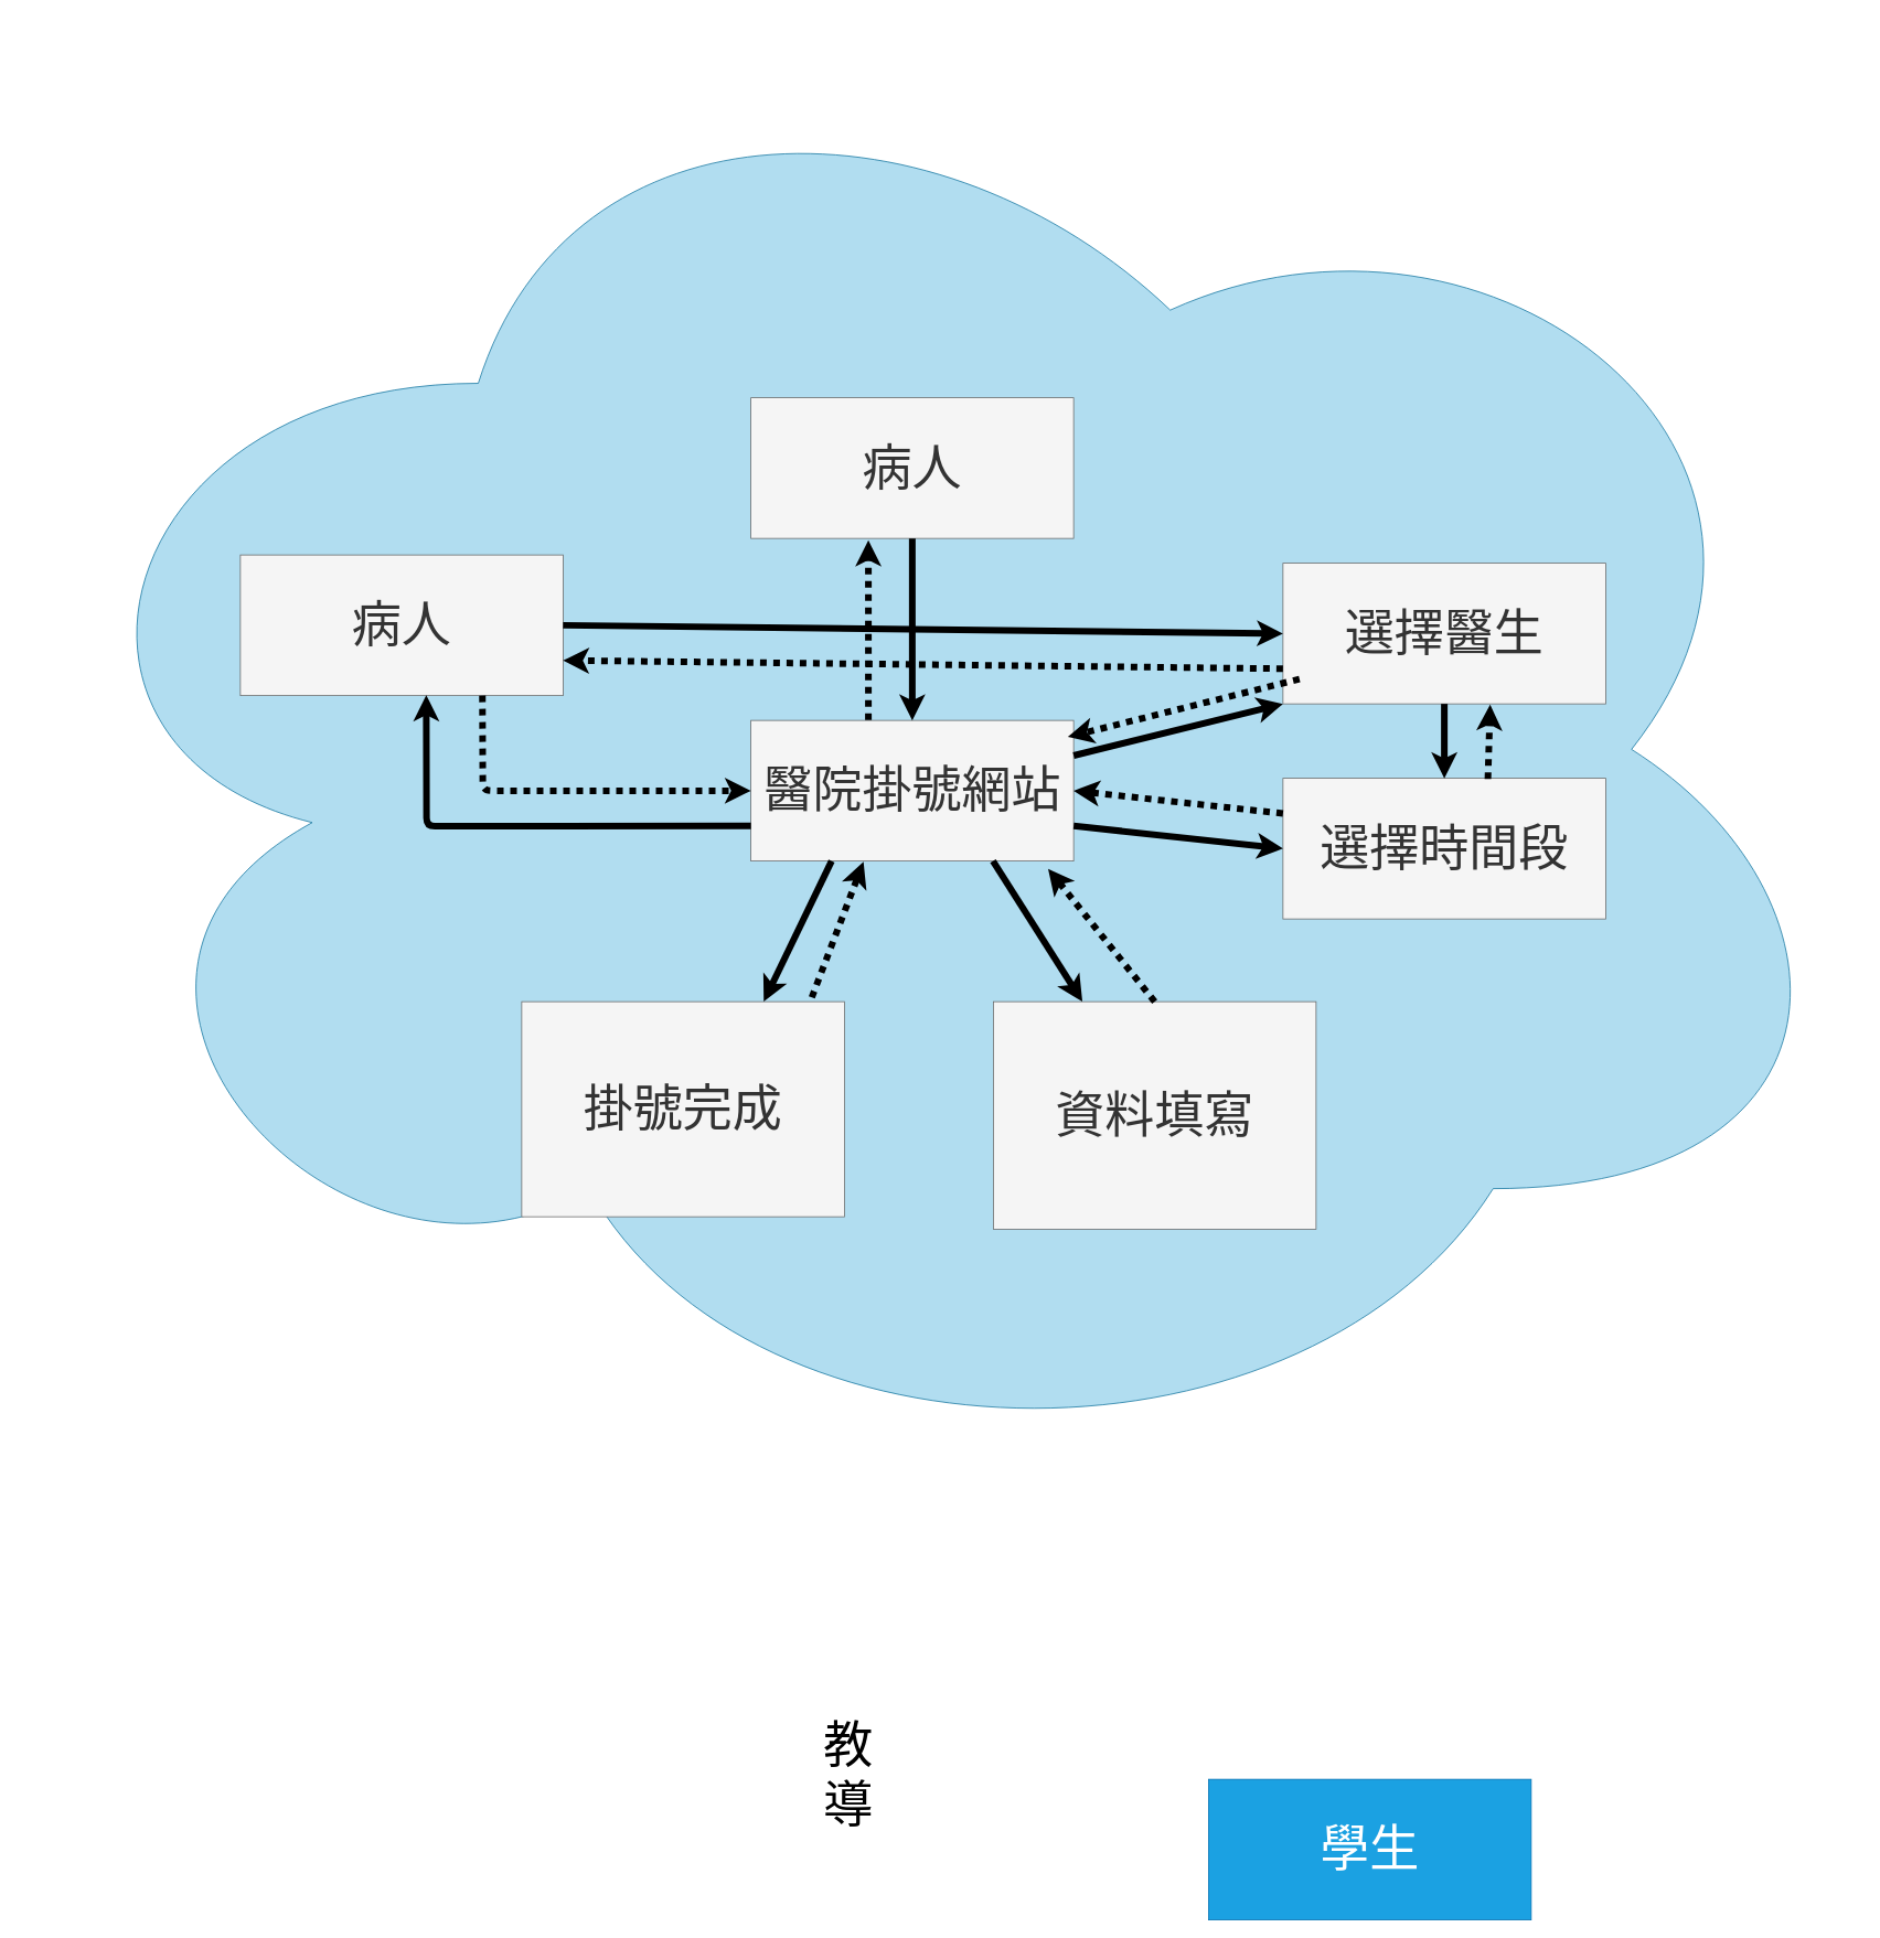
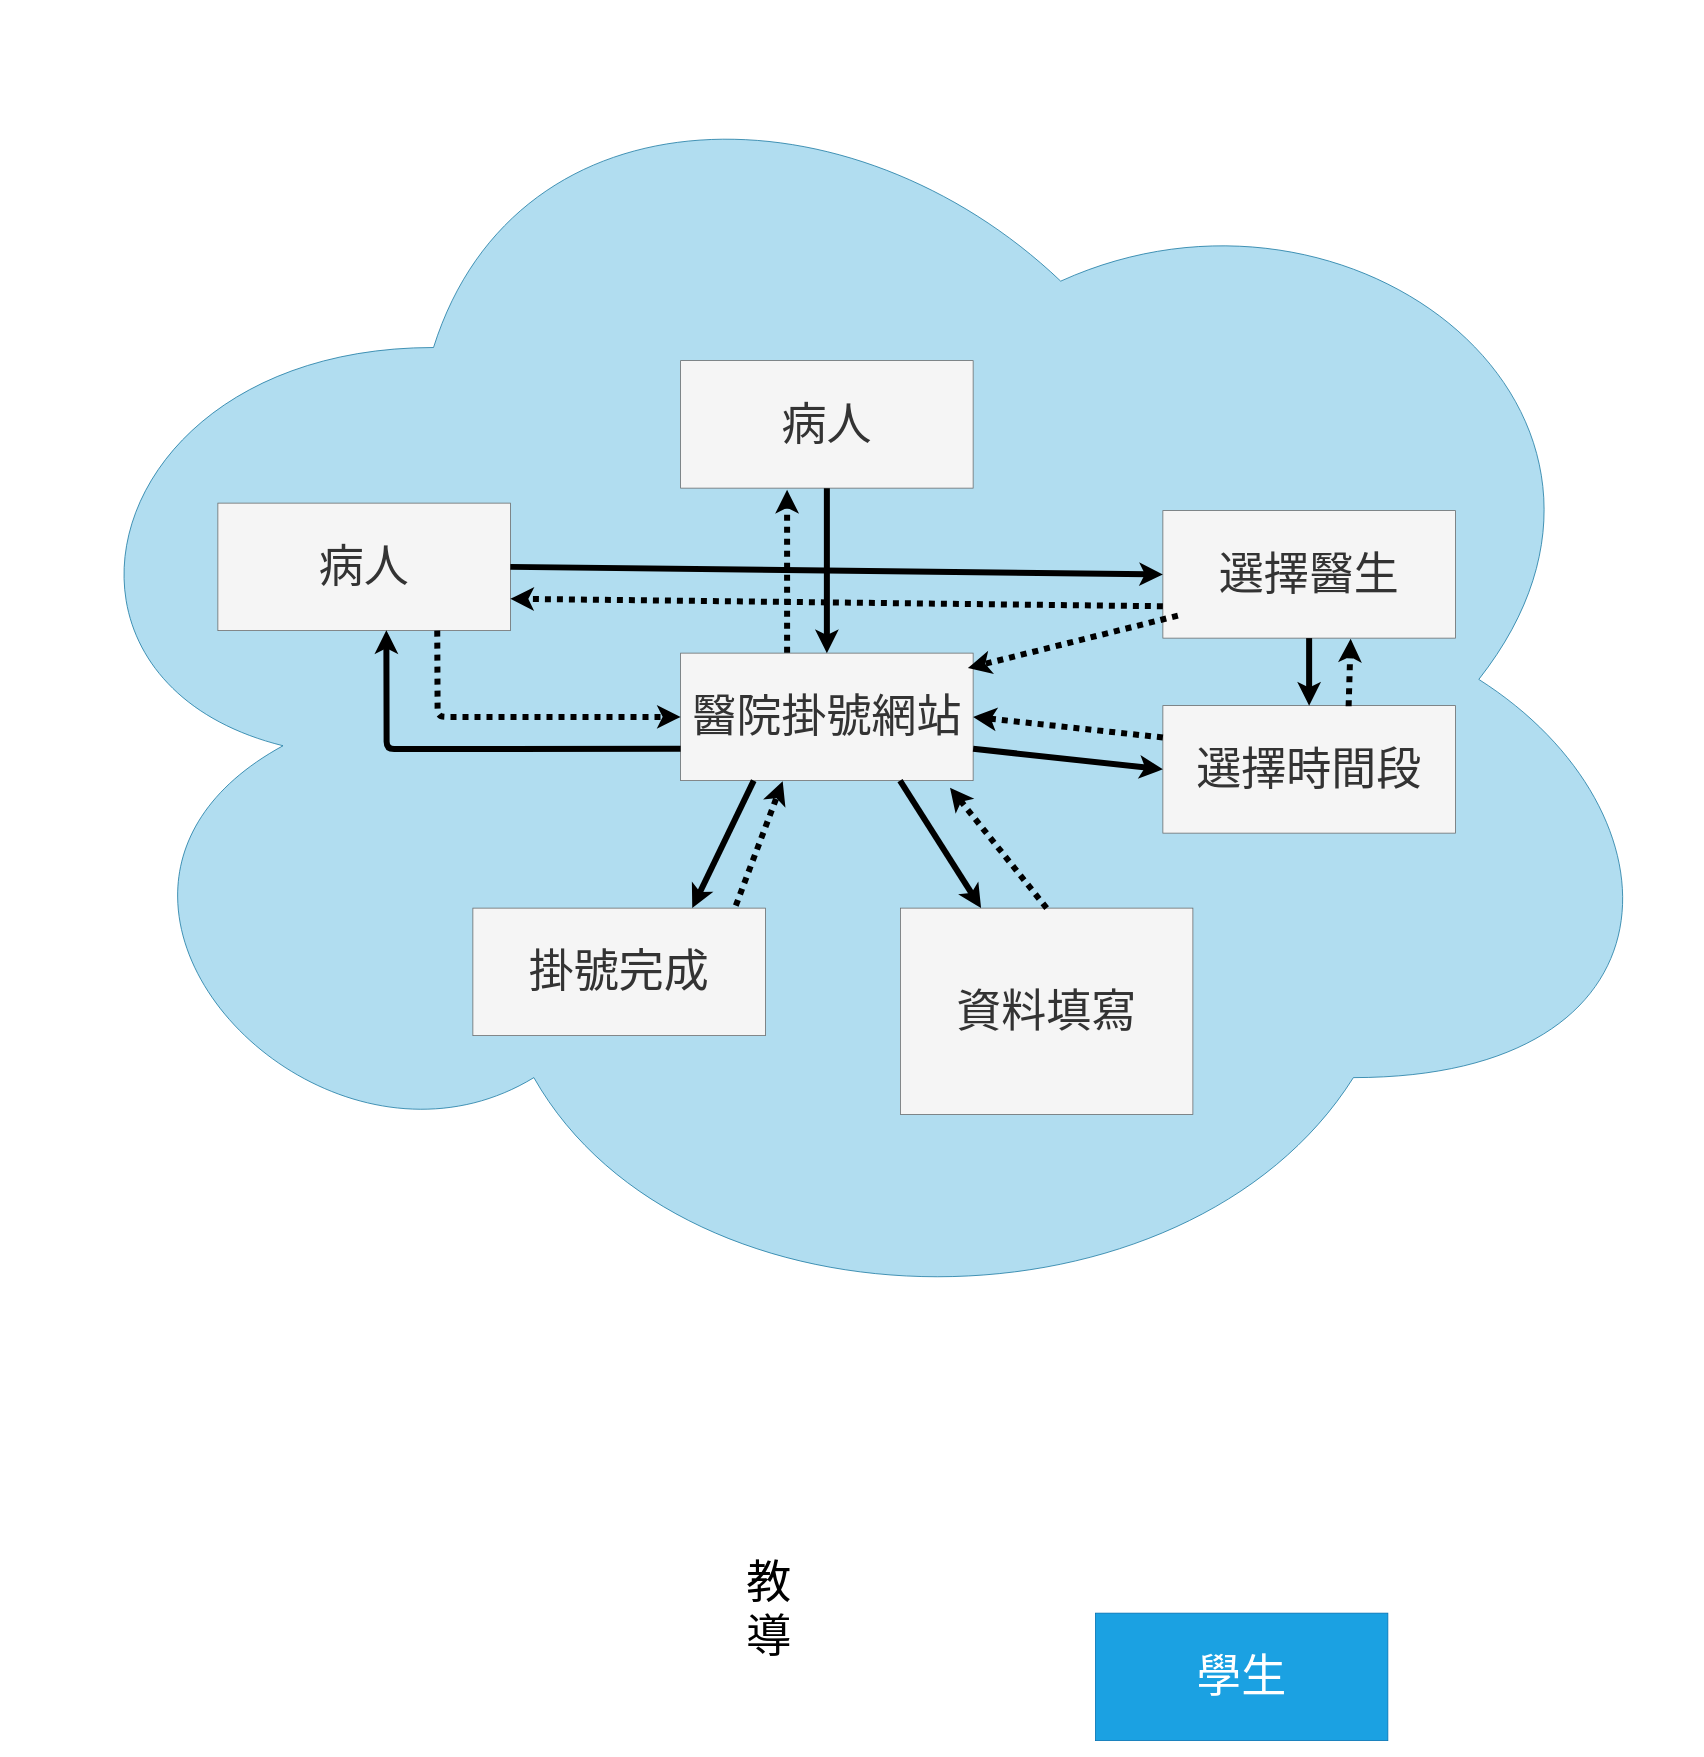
  <mxCell id="0" />
  <mxCell id="1" parent="0" />
  <mxCell id="2" value="" style="ellipse;shape=cloud;whiteSpace=wrap;html=1;fillColor=#b1ddf0;strokeColor=#10739e;" vertex="1" parent="1"><mxGeometry x="20" y="20" width="2230" height="1770" as="geometry" /></mxCell>
  <mxCell id="3" value="&lt;font style=&quot;font-size: 60px;&quot;&gt;醫院掛號網站&lt;/font&gt;" style="rounded=0;whiteSpace=wrap;html=1;fillColor=#f5f5f5;strokeColor=#666666;fontColor=#333333;" vertex="1" parent="1"><mxGeometry x="907" y="870" width="390" height="170" as="geometry" /></mxCell>
  <mxCell id="4" value="&lt;span style=&quot;font-size: 60px;&quot;&gt;病人&lt;/span&gt;" style="rounded=0;whiteSpace=wrap;html=1;fillColor=#f5f5f5;strokeColor=#666666;fontColor=#333333;" vertex="1" parent="1"><mxGeometry x="907" y="480" width="390" height="170" as="geometry" /></mxCell>
  <mxCell id="5" value="&lt;span style=&quot;font-size: 60px;&quot;&gt;病人&lt;/span&gt;" style="rounded=0;whiteSpace=wrap;html=1;fillColor=#f5f5f5;strokeColor=#666666;fontColor=#333333;" vertex="1" parent="1"><mxGeometry x="290" y="670" width="390" height="170" as="geometry" /></mxCell>
  <mxCell id="6" value="&lt;span style=&quot;font-size: 60px;&quot;&gt;選擇醫生&lt;br&gt;&lt;/span&gt;" style="rounded=0;whiteSpace=wrap;html=1;fillColor=#f5f5f5;strokeColor=#666666;fontColor=#333333;" vertex="1" parent="1"><mxGeometry x="1550" y="680" width="390" height="170" as="geometry" /></mxCell>
  <mxCell id="7" value="&lt;span style=&quot;font-size: 60px;&quot;&gt;選擇時間段&lt;br&gt;&lt;/span&gt;" style="rounded=0;whiteSpace=wrap;html=1;fillColor=#f5f5f5;strokeColor=#666666;fontColor=#333333;" vertex="1" parent="1"><mxGeometry x="1550" y="940" width="390" height="170" as="geometry" /></mxCell>
  <mxCell id="8" value="&lt;span style=&quot;font-size: 60px;&quot;&gt;資料填寫&lt;br&gt;&lt;/span&gt;" style="rounded=0;whiteSpace=wrap;html=1;fillColor=#f5f5f5;strokeColor=#666666;fontColor=#333333;" vertex="1" parent="1"><mxGeometry x="1200" y="1210" width="390" height="275" as="geometry" /></mxCell>
- <mxCell id="9" value="&lt;span style=&quot;font-size: 60px;&quot;&gt;掛號完成&lt;br&gt;&lt;/span&gt;" style="rounded=0;whiteSpace=wrap;html=1;fillColor=#f5f5f5;strokeColor=#666666;fontColor=#333333;" vertex="1" parent="1"><mxGeometry x="630" y="1210" width="390" height="260" as="geometry" /></mxCell>
+ <mxCell id="9" value="&lt;span style=&quot;font-size: 60px;&quot;&gt;掛號完成&lt;br&gt;&lt;/span&gt;" style="rounded=0;whiteSpace=wrap;html=1;fillColor=#f5f5f5;strokeColor=#666666;fontColor=#333333;" vertex="1" parent="1"><mxGeometry x="630" y="1210" width="390" height="170" as="geometry" /></mxCell>
  <mxCell id="10" value="" style="endArrow=classic;html=1;strokeWidth=8;fontSize=60;entryX=0.576;entryY=0.997;entryDx=0;entryDy=0;entryPerimeter=0;exitX=0;exitY=0.75;exitDx=0;exitDy=0;" edge="1" parent="1" source="3" target="5"><mxGeometry width="50" height="50" relative="1" as="geometry"><mxPoint x="810" y="1060" as="sourcePoint" /><mxPoint x="860" y="1010" as="targetPoint" /><Array as="points"><mxPoint x="515" y="998" /></Array></mxGeometry></mxCell>
  <mxCell id="11" value="" style="endArrow=classic;html=1;strokeWidth=8;fontSize=60;entryX=0.75;entryY=0;entryDx=0;entryDy=0;exitX=0.25;exitY=1;exitDx=0;exitDy=0;" edge="1" parent="1" source="3" target="9"><mxGeometry width="50" height="50" relative="1" as="geometry"><mxPoint x="810" y="1010" as="sourcePoint" /><mxPoint x="740" y="1070" as="targetPoint" /></mxGeometry></mxCell>
  <mxCell id="12" value="" style="endArrow=classic;html=1;strokeWidth=8;fontSize=60;exitX=0.75;exitY=1;exitDx=0;exitDy=0;" edge="1" parent="1" source="3" target="8"><mxGeometry width="50" height="50" relative="1" as="geometry"><mxPoint x="1200" y="1120" as="sourcePoint" /><mxPoint x="1250" y="1070" as="targetPoint" /></mxGeometry></mxCell>
  <mxCell id="13" value="" style="endArrow=classic;html=1;strokeWidth=8;fontSize=60;entryX=0;entryY=0.5;entryDx=0;entryDy=0;exitX=1;exitY=0.75;exitDx=0;exitDy=0;" edge="1" parent="1" source="3" target="7"><mxGeometry width="50" height="50" relative="1" as="geometry"><mxPoint x="1200" y="1120" as="sourcePoint" /><mxPoint x="1250" y="1070" as="targetPoint" /></mxGeometry></mxCell>
  <mxCell id="14" value="" style="endArrow=classic;html=1;strokeWidth=8;fontSize=60;entryX=0.5;entryY=0;entryDx=0;entryDy=0;exitX=0.5;exitY=1;exitDx=0;exitDy=0;" edge="1" parent="1" source="6" target="7"><mxGeometry width="50" height="50" relative="1" as="geometry"><mxPoint x="1200" y="1120" as="sourcePoint" /><mxPoint x="1250" y="1070" as="targetPoint" /></mxGeometry></mxCell>
- <mxCell id="15" value="" style="endArrow=classic;html=1;strokeWidth=8;fontSize=60;entryX=0;entryY=1;entryDx=0;entryDy=0;exitX=1;exitY=0.25;exitDx=0;exitDy=0;" edge="1" parent="1" source="3" target="6"><mxGeometry width="50" height="50" relative="1" as="geometry"><mxPoint x="1200" y="1120" as="sourcePoint" /><mxPoint x="1250" y="1070" as="targetPoint" /></mxGeometry></mxCell>
  <mxCell id="16" value="" style="endArrow=classic;html=1;strokeWidth=8;fontSize=60;entryX=0;entryY=0.5;entryDx=0;entryDy=0;exitX=1;exitY=0.5;exitDx=0;exitDy=0;" edge="1" parent="1" source="5" target="6"><mxGeometry width="50" height="50" relative="1" as="geometry"><mxPoint x="1200" y="1120" as="sourcePoint" /><mxPoint x="1250" y="1070" as="targetPoint" /></mxGeometry></mxCell>
  <mxCell id="17" value="" style="endArrow=classic;html=1;strokeWidth=8;fontSize=60;entryX=0.5;entryY=0;entryDx=0;entryDy=0;exitX=0.5;exitY=1;exitDx=0;exitDy=0;" edge="1" parent="1" source="4" target="3"><mxGeometry width="50" height="50" relative="1" as="geometry"><mxPoint x="1200" y="1120" as="sourcePoint" /><mxPoint x="1250" y="1070" as="targetPoint" /></mxGeometry></mxCell>
  <mxCell id="18" value="" style="endArrow=classic;html=1;dashed=1;dashPattern=1 1;strokeWidth=8;fontSize=60;entryX=0.349;entryY=1.005;entryDx=0;entryDy=0;entryPerimeter=0;exitX=0.899;exitY=-0.02;exitDx=0;exitDy=0;exitPerimeter=0;" edge="1" parent="1" source="9" target="3"><mxGeometry width="50" height="50" relative="1" as="geometry"><mxPoint x="1200" y="1120" as="sourcePoint" /><mxPoint x="1250" y="1070" as="targetPoint" /></mxGeometry></mxCell>
  <mxCell id="19" value="" style="endArrow=classic;html=1;dashed=1;dashPattern=1 1;strokeWidth=8;fontSize=60;entryX=0.921;entryY=1.055;entryDx=0;entryDy=0;entryPerimeter=0;exitX=0.5;exitY=0;exitDx=0;exitDy=0;" edge="1" parent="1" source="8" target="3"><mxGeometry width="50" height="50" relative="1" as="geometry"><mxPoint x="1200" y="1120" as="sourcePoint" /><mxPoint x="1250" y="1070" as="targetPoint" /></mxGeometry></mxCell>
  <mxCell id="20" value="" style="endArrow=classic;html=1;dashed=1;dashPattern=1 1;strokeWidth=8;fontSize=60;entryX=1;entryY=0.5;entryDx=0;entryDy=0;exitX=0;exitY=0.25;exitDx=0;exitDy=0;" edge="1" parent="1" source="7" target="3"><mxGeometry width="50" height="50" relative="1" as="geometry"><mxPoint x="1200" y="1120" as="sourcePoint" /><mxPoint x="1250" y="1070" as="targetPoint" /></mxGeometry></mxCell>
  <mxCell id="21" value="" style="endArrow=classic;html=1;dashed=1;dashPattern=1 1;strokeWidth=8;fontSize=60;entryX=0.642;entryY=1.005;entryDx=0;entryDy=0;entryPerimeter=0;exitX=0.635;exitY=0.005;exitDx=0;exitDy=0;exitPerimeter=0;" edge="1" parent="1" source="7" target="6"><mxGeometry width="50" height="50" relative="1" as="geometry"><mxPoint x="1200" y="1120" as="sourcePoint" /><mxPoint x="1250" y="1070" as="targetPoint" /></mxGeometry></mxCell>
  <mxCell id="22" value="" style="endArrow=classic;html=1;dashed=1;dashPattern=1 1;strokeWidth=8;fontSize=60;" edge="1" parent="1"><mxGeometry width="50" height="50" relative="1" as="geometry"><mxPoint x="1570" y="820" as="sourcePoint" /><mxPoint x="1290" y="890" as="targetPoint" /></mxGeometry></mxCell>
  <mxCell id="23" value="" style="endArrow=classic;html=1;dashed=1;dashPattern=1 1;strokeWidth=8;fontSize=60;entryX=1;entryY=0.75;entryDx=0;entryDy=0;exitX=0;exitY=0.75;exitDx=0;exitDy=0;" edge="1" parent="1" source="6" target="5"><mxGeometry width="50" height="50" relative="1" as="geometry"><mxPoint x="1200" y="1120" as="sourcePoint" /><mxPoint x="1250" y="1070" as="targetPoint" /></mxGeometry></mxCell>
  <mxCell id="24" value="" style="endArrow=classic;html=1;dashed=1;dashPattern=1 1;strokeWidth=8;fontSize=60;entryX=0.364;entryY=1.013;entryDx=0;entryDy=0;entryPerimeter=0;exitX=0.364;exitY=-0.003;exitDx=0;exitDy=0;exitPerimeter=0;" edge="1" parent="1" source="3" target="4"><mxGeometry width="50" height="50" relative="1" as="geometry"><mxPoint x="1200" y="1120" as="sourcePoint" /><mxPoint x="1250" y="1070" as="targetPoint" /></mxGeometry></mxCell>
  <mxCell id="25" value="" style="endArrow=classic;html=1;dashed=1;dashPattern=1 1;strokeWidth=8;fontSize=60;entryX=0;entryY=0.5;entryDx=0;entryDy=0;exitX=0.75;exitY=1;exitDx=0;exitDy=0;" edge="1" parent="1" source="5" target="3"><mxGeometry width="50" height="50" relative="1" as="geometry"><mxPoint x="1200" y="1120" as="sourcePoint" /><mxPoint x="1250" y="1070" as="targetPoint" /><Array as="points"><mxPoint x="583" y="955" /></Array></mxGeometry></mxCell>
  <mxCell id="26" value="&lt;span style=&quot;font-size: 60px;&quot;&gt;學生&lt;br&gt;&lt;/span&gt;" style="rounded=0;whiteSpace=wrap;html=1;fillColor=#1ba1e2;strokeColor=#006EAF;fontColor=#ffffff;" vertex="1" parent="1"><mxGeometry x="1460" y="2150" width="390" height="170" as="geometry" /></mxCell>
  <mxCell id="27" value="教導&lt;br&gt;" style="text;strokeColor=none;align=center;fillColor=none;html=1;verticalAlign=middle;whiteSpace=wrap;rounded=0;fontSize=60;" vertex="1" parent="1"><mxGeometry x="995" y="2130" width="60" height="30" as="geometry" /></mxCell>
